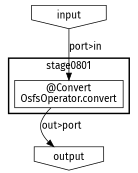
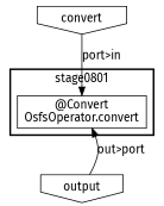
  digraph {
    fontname="Fira Sans"
    node [fontname="Fira Sans" shape=invhouse]
    edge [fontname="Fira Sans"]
    n1 [label="@Convert\nOsfsOperator.convert" shape=box]
    n2 [label=output]
-   n3 [label=input]
+   n3 [label=convert]
    subgraph cluster_1 {
      label=stage0801
      style=bold
      n1
    }
-   n1 -> n2 [label="out>port"]
+   n2 -> n1 [label="out>port"]
    n3 -> n1 [label="port>in"]
  }
